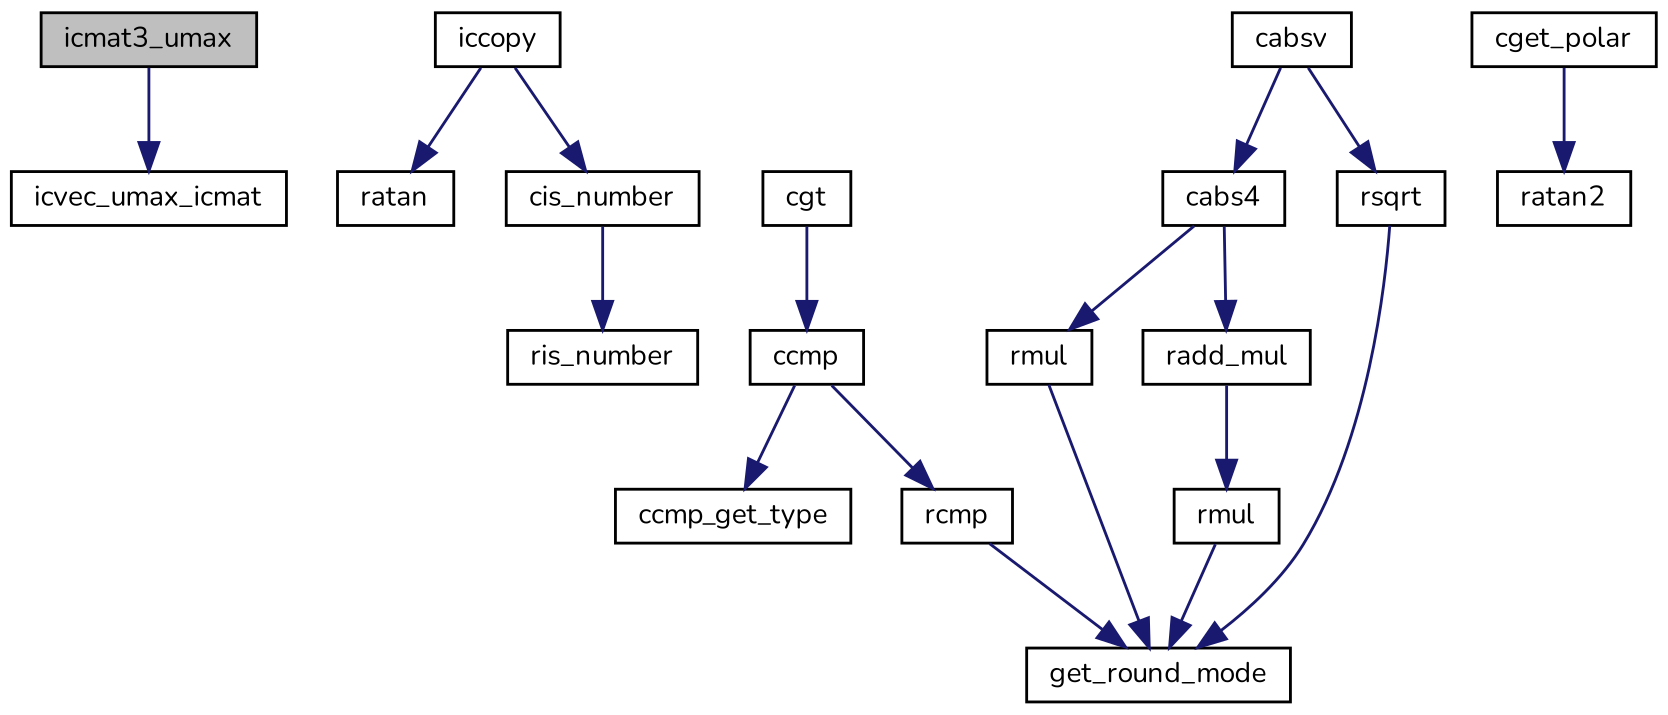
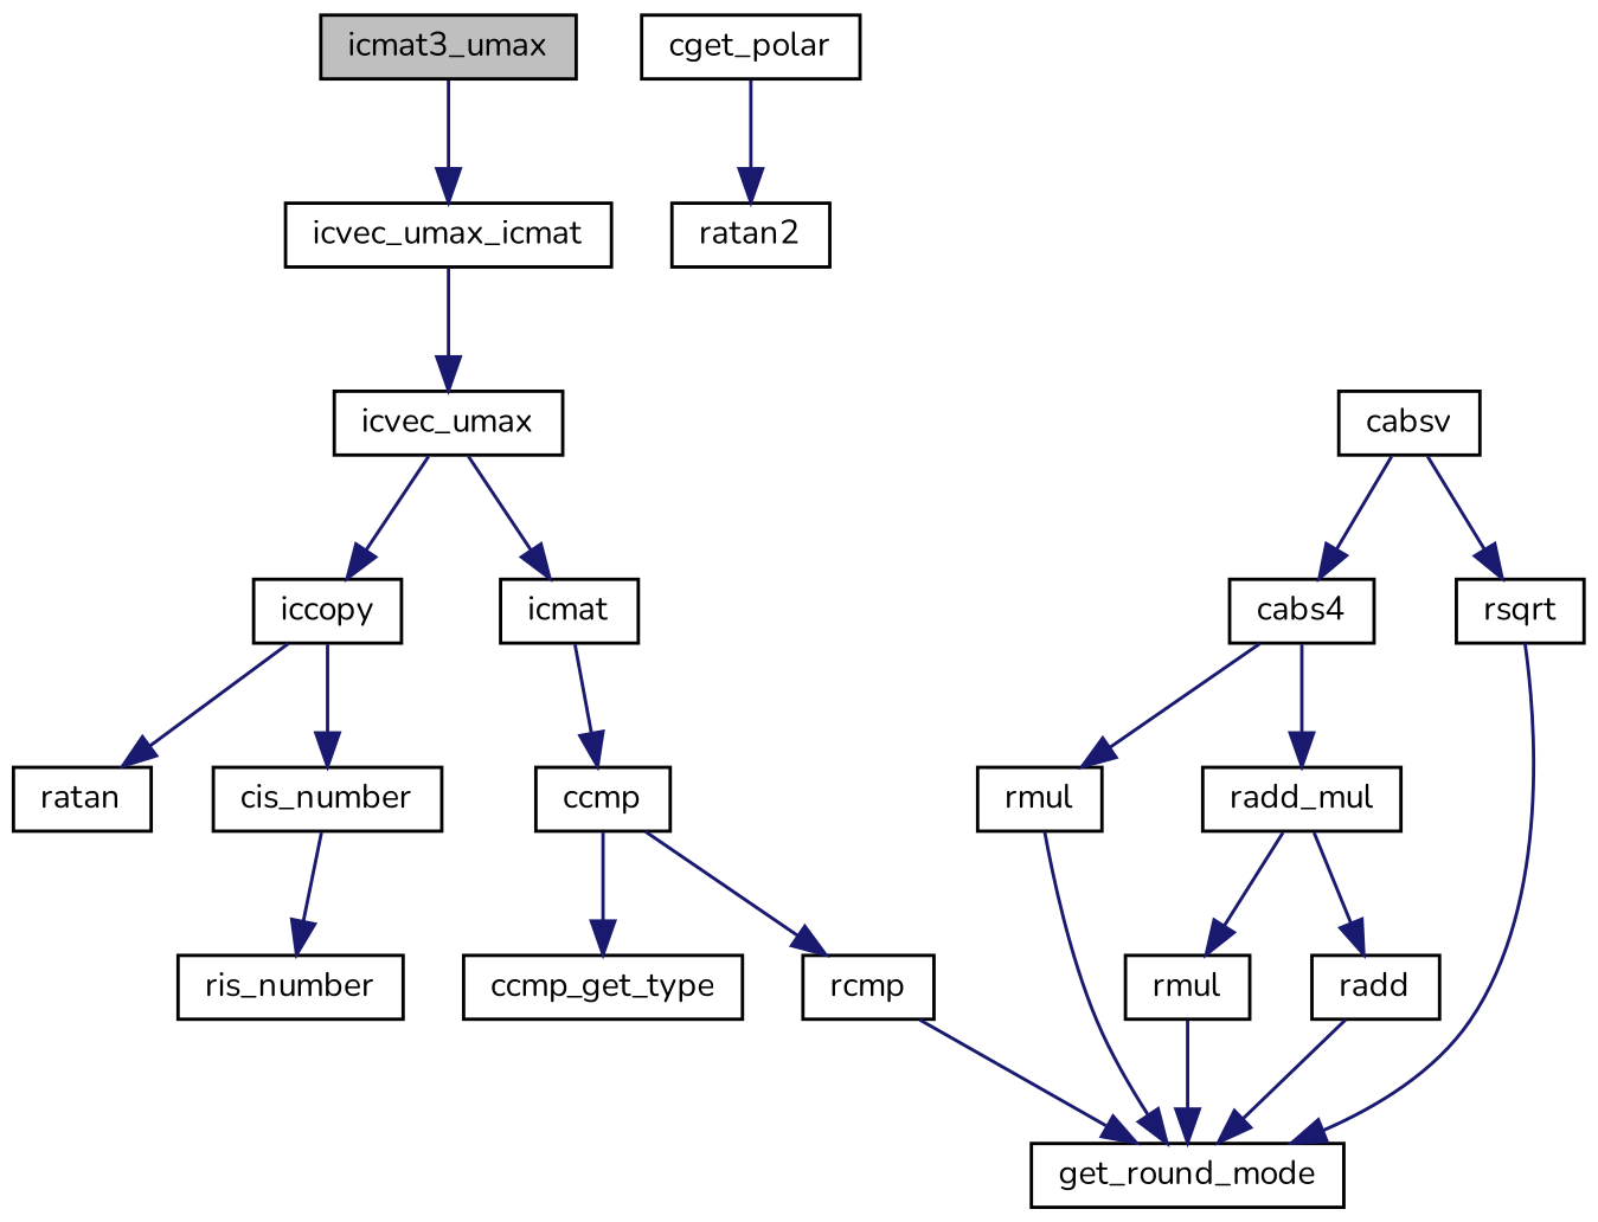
  digraph {
    fontname=Nunito
    rankdir=TB
    node [color=black fillcolor=white fontname=Nunito fontsize=10 shape=record style=filled]
    edge [color=midnightblue fontname=Nunito fontsize=10 labelfontname=Helvetica labelfontsize=10 style=solid]
    n1 [fillcolor=grey75 fontcolor=black height=0.2 label=icmat3_umax width=0.4]
    n2 [height=0.2 label=icvec_umax_icmat width=0.4]
+   n3 [height=0.2 label=icvec_umax width=0.4]
    n4 [height=0.2 label=iccopy width=0.4]
-   n5 [height=0.2 label=cgt width=0.4]
+   n5 [height=0.2 label=icmat width=0.4]
    n6 [height=0.2 label=ratan width=0.4]
    n7 [height=0.2 label=cis_number width=0.4]
    n8 [height=0.2 label=ccmp width=0.4]
    n9 [height=0.2 label=ris_number width=0.4]
    n10 [height=0.2 label=ccmp_get_type width=0.4]
    n11 [height=0.2 label=rcmp width=0.4]
    n12 [height=0.2 label=cget_polar width=0.4]
    n13 [height=0.2 label=ratan2 width=0.4]
    n14 [height=0.2 label=get_round_mode width=0.4]
    n15 [height=0.2 label=cabsv width=0.4]
    n16 [height=0.2 label=cabs4 width=0.4]
    n17 [height=0.2 label=rsqrt width=0.4]
    n18 [height=0.2 label=rmul width=0.4]
    n19 [height=0.2 label=radd_mul width=0.4]
    n20 [height=0.2 label=rmul width=0.4]
+   n21 [height=0.2 label=radd width=0.4]
    n1 -> n2
+   n2 -> n3
+   n3 -> n4
+   n3 -> n5
    n4 -> n6
    n4 -> n7
    n5 -> n8
    n7 -> n9
    n8 -> n10
    n8 -> n11
    n11 -> n14
    n12 -> n13
    n15 -> n16
    n15 -> n17
    n16 -> n18
    n16 -> n19
    n17 -> n14
    n18 -> n14
    n19 -> n20
+   n19 -> n21
    n20 -> n14
+   n21 -> n14
  }
